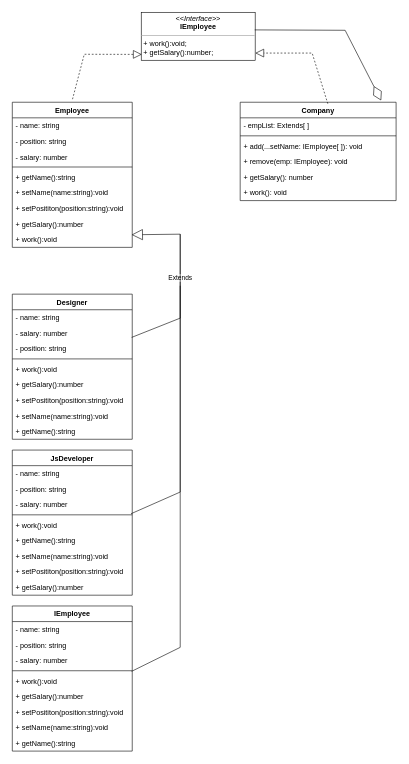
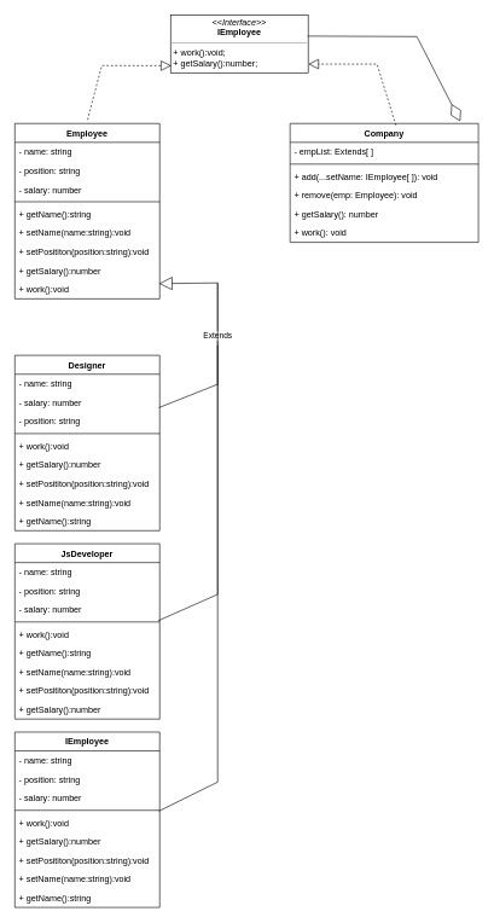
  <mxCell id="0" />
  <mxCell id="1" parent="0" />
  <mxCell id="2" value="&lt;p style=&quot;margin:0px;margin-top:4px;text-align:center;&quot;&gt;&lt;i&gt;&amp;lt;&amp;lt;Interface&amp;gt;&amp;gt;&lt;/i&gt;&lt;br&gt;&lt;b&gt;IEmployee&lt;/b&gt;&lt;/p&gt;&lt;hr size=&quot;1&quot;&gt;&lt;p style=&quot;margin:0px;margin-left:4px;&quot;&gt;+ work():void;&lt;/p&gt;&lt;p style=&quot;margin:0px;margin-left:4px;&quot;&gt;+ getSalary():number;&lt;/p&gt;" style="verticalAlign=top;align=left;overflow=fill;fontSize=12;fontFamily=Helvetica;html=1;" vertex="1" parent="1"><mxGeometry x="235" y="20" width="190" height="80" as="geometry" /></mxCell>
  <mxCell id="3" value="Employee" style="swimlane;fontStyle=1;align=center;verticalAlign=top;childLayout=stackLayout;horizontal=1;startSize=26;horizontalStack=0;resizeParent=1;resizeParentMax=0;resizeLast=0;collapsible=1;marginBottom=0;" vertex="1" parent="1"><mxGeometry x="20" y="170" width="200" height="242" as="geometry" /></mxCell>
  <mxCell id="4" value="- name: string" style="text;strokeColor=none;fillColor=none;align=left;verticalAlign=top;spacingLeft=4;spacingRight=4;overflow=hidden;rotatable=0;points=[[0,0.5],[1,0.5]];portConstraint=eastwest;" vertex="1" parent="3"><mxGeometry y="26" width="200" height="26" as="geometry" /></mxCell>
  <mxCell id="5" value="- position: string" style="text;strokeColor=none;fillColor=none;align=left;verticalAlign=top;spacingLeft=4;spacingRight=4;overflow=hidden;rotatable=0;points=[[0,0.5],[1,0.5]];portConstraint=eastwest;" vertex="1" parent="3"><mxGeometry y="52" width="200" height="26" as="geometry" /></mxCell>
  <mxCell id="6" value="- salary: number" style="text;strokeColor=none;fillColor=none;align=left;verticalAlign=top;spacingLeft=4;spacingRight=4;overflow=hidden;rotatable=0;points=[[0,0.5],[1,0.5]];portConstraint=eastwest;" vertex="1" parent="3"><mxGeometry y="78" width="200" height="26" as="geometry" /></mxCell>
  <mxCell id="7" value="" style="line;strokeWidth=1;fillColor=none;align=left;verticalAlign=middle;spacingTop=-1;spacingLeft=3;spacingRight=3;rotatable=0;labelPosition=right;points=[];portConstraint=eastwest;strokeColor=inherit;" vertex="1" parent="3"><mxGeometry y="104" width="200" height="8" as="geometry" /></mxCell>
  <mxCell id="8" value="+ getName():string" style="text;strokeColor=none;fillColor=none;align=left;verticalAlign=top;spacingLeft=4;spacingRight=4;overflow=hidden;rotatable=0;points=[[0,0.5],[1,0.5]];portConstraint=eastwest;" vertex="1" parent="3"><mxGeometry y="112" width="200" height="26" as="geometry" /></mxCell>
  <mxCell id="9" value="+ setName(name:string):void" style="text;strokeColor=none;fillColor=none;align=left;verticalAlign=top;spacingLeft=4;spacingRight=4;overflow=hidden;rotatable=0;points=[[0,0.5],[1,0.5]];portConstraint=eastwest;" vertex="1" parent="3"><mxGeometry y="138" width="200" height="26" as="geometry" /></mxCell>
  <mxCell id="10" value="+ setPosititon(position:string):void" style="text;strokeColor=none;fillColor=none;align=left;verticalAlign=top;spacingLeft=4;spacingRight=4;overflow=hidden;rotatable=0;points=[[0,0.5],[1,0.5]];portConstraint=eastwest;" vertex="1" parent="3"><mxGeometry y="164" width="200" height="26" as="geometry" /></mxCell>
  <mxCell id="11" value="+ getSalary():number" style="text;strokeColor=none;fillColor=none;align=left;verticalAlign=top;spacingLeft=4;spacingRight=4;overflow=hidden;rotatable=0;points=[[0,0.5],[1,0.5]];portConstraint=eastwest;" vertex="1" parent="3"><mxGeometry y="190" width="200" height="26" as="geometry" /></mxCell>
  <mxCell id="12" value="+ work():void" style="text;strokeColor=none;fillColor=none;align=left;verticalAlign=top;spacingLeft=4;spacingRight=4;overflow=hidden;rotatable=0;points=[[0,0.5],[1,0.5]];portConstraint=eastwest;" vertex="1" parent="3"><mxGeometry y="216" width="200" height="26" as="geometry" /></mxCell>
  <mxCell id="13" value="Company" style="swimlane;fontStyle=1;align=center;verticalAlign=top;childLayout=stackLayout;horizontal=1;startSize=26;horizontalStack=0;resizeParent=1;resizeParentMax=0;resizeLast=0;collapsible=1;marginBottom=0;" vertex="1" parent="1"><mxGeometry x="400" y="170" width="260" height="164" as="geometry" /></mxCell>
  <mxCell id="14" value="- empList: Extends[ ] " style="text;strokeColor=none;fillColor=none;align=left;verticalAlign=top;spacingLeft=4;spacingRight=4;overflow=hidden;rotatable=0;points=[[0,0.5],[1,0.5]];portConstraint=eastwest;" vertex="1" parent="13"><mxGeometry y="26" width="260" height="26" as="geometry" /></mxCell>
  <mxCell id="15" value="" style="line;strokeWidth=1;fillColor=none;align=left;verticalAlign=middle;spacingTop=-1;spacingLeft=3;spacingRight=3;rotatable=0;labelPosition=right;points=[];portConstraint=eastwest;strokeColor=inherit;" vertex="1" parent="13"><mxGeometry y="52" width="260" height="8" as="geometry" /></mxCell>
  <mxCell id="16" value="+ add(...setName: IEmployee[ ]): void" style="text;strokeColor=none;fillColor=none;align=left;verticalAlign=top;spacingLeft=4;spacingRight=4;overflow=hidden;rotatable=0;points=[[0,0.5],[1,0.5]];portConstraint=eastwest;" vertex="1" parent="13"><mxGeometry y="60" width="260" height="26" as="geometry" /></mxCell>
- <mxCell id="17" value="+ remove(emp: IEmployee): void" style="text;strokeColor=none;fillColor=none;align=left;verticalAlign=top;spacingLeft=4;spacingRight=4;overflow=hidden;rotatable=0;points=[[0,0.5],[1,0.5]];portConstraint=eastwest;" vertex="1" parent="13"><mxGeometry y="86" width="260" height="26" as="geometry" /></mxCell>
+ <mxCell id="17" value="+ remove(emp: Employee): void" style="text;strokeColor=none;fillColor=none;align=left;verticalAlign=top;spacingLeft=4;spacingRight=4;overflow=hidden;rotatable=0;points=[[0,0.5],[1,0.5]];portConstraint=eastwest;" vertex="1" parent="13"><mxGeometry y="86" width="260" height="26" as="geometry" /></mxCell>
  <mxCell id="18" value="+ getSalary(): number" style="text;strokeColor=none;fillColor=none;align=left;verticalAlign=top;spacingLeft=4;spacingRight=4;overflow=hidden;rotatable=0;points=[[0,0.5],[1,0.5]];portConstraint=eastwest;" vertex="1" parent="13"><mxGeometry y="112" width="260" height="26" as="geometry" /></mxCell>
  <mxCell id="19" value="+ work(): void" style="text;strokeColor=none;fillColor=none;align=left;verticalAlign=top;spacingLeft=4;spacingRight=4;overflow=hidden;rotatable=0;points=[[0,0.5],[1,0.5]];portConstraint=eastwest;" vertex="1" parent="13"><mxGeometry y="138" width="260" height="26" as="geometry" /></mxCell>
  <mxCell id="20" value="Designer" style="swimlane;fontStyle=1;align=center;verticalAlign=top;childLayout=stackLayout;horizontal=1;startSize=26;horizontalStack=0;resizeParent=1;resizeParentMax=0;resizeLast=0;collapsible=1;marginBottom=0;" vertex="1" parent="1"><mxGeometry x="20" y="490" width="200" height="242" as="geometry" /></mxCell>
  <mxCell id="21" value="- name: string" style="text;strokeColor=none;fillColor=none;align=left;verticalAlign=top;spacingLeft=4;spacingRight=4;overflow=hidden;rotatable=0;points=[[0,0.5],[1,0.5]];portConstraint=eastwest;" vertex="1" parent="20"><mxGeometry y="26" width="200" height="26" as="geometry" /></mxCell>
  <mxCell id="22" value="- salary: number" style="text;strokeColor=none;fillColor=none;align=left;verticalAlign=top;spacingLeft=4;spacingRight=4;overflow=hidden;rotatable=0;points=[[0,0.5],[1,0.5]];portConstraint=eastwest;" vertex="1" parent="20"><mxGeometry y="52" width="200" height="26" as="geometry" /></mxCell>
  <mxCell id="23" value="- position: string" style="text;strokeColor=none;fillColor=none;align=left;verticalAlign=top;spacingLeft=4;spacingRight=4;overflow=hidden;rotatable=0;points=[[0,0.5],[1,0.5]];portConstraint=eastwest;" vertex="1" parent="20"><mxGeometry y="78" width="200" height="26" as="geometry" /></mxCell>
  <mxCell id="24" value="" style="line;strokeWidth=1;fillColor=none;align=left;verticalAlign=middle;spacingTop=-1;spacingLeft=3;spacingRight=3;rotatable=0;labelPosition=right;points=[];portConstraint=eastwest;strokeColor=inherit;" vertex="1" parent="20"><mxGeometry y="104" width="200" height="8" as="geometry" /></mxCell>
  <mxCell id="25" value="+ work():void" style="text;strokeColor=none;fillColor=none;align=left;verticalAlign=top;spacingLeft=4;spacingRight=4;overflow=hidden;rotatable=0;points=[[0,0.5],[1,0.5]];portConstraint=eastwest;" vertex="1" parent="20"><mxGeometry y="112" width="200" height="26" as="geometry" /></mxCell>
  <mxCell id="26" value="+ getSalary():number" style="text;strokeColor=none;fillColor=none;align=left;verticalAlign=top;spacingLeft=4;spacingRight=4;overflow=hidden;rotatable=0;points=[[0,0.5],[1,0.5]];portConstraint=eastwest;" vertex="1" parent="20"><mxGeometry y="138" width="200" height="26" as="geometry" /></mxCell>
  <mxCell id="27" value="+ setPosititon(position:string):void" style="text;strokeColor=none;fillColor=none;align=left;verticalAlign=top;spacingLeft=4;spacingRight=4;overflow=hidden;rotatable=0;points=[[0,0.5],[1,0.5]];portConstraint=eastwest;" vertex="1" parent="20"><mxGeometry y="164" width="200" height="26" as="geometry" /></mxCell>
  <mxCell id="28" value="+ setName(name:string):void" style="text;strokeColor=none;fillColor=none;align=left;verticalAlign=top;spacingLeft=4;spacingRight=4;overflow=hidden;rotatable=0;points=[[0,0.5],[1,0.5]];portConstraint=eastwest;" vertex="1" parent="20"><mxGeometry y="190" width="200" height="26" as="geometry" /></mxCell>
  <mxCell id="29" value="+ getName():string" style="text;strokeColor=none;fillColor=none;align=left;verticalAlign=top;spacingLeft=4;spacingRight=4;overflow=hidden;rotatable=0;points=[[0,0.5],[1,0.5]];portConstraint=eastwest;" vertex="1" parent="20"><mxGeometry y="216" width="200" height="26" as="geometry" /></mxCell>
  <mxCell id="30" value="IEmployee" style="swimlane;fontStyle=1;align=center;verticalAlign=top;childLayout=stackLayout;horizontal=1;startSize=26;horizontalStack=0;resizeParent=1;resizeParentMax=0;resizeLast=0;collapsible=1;marginBottom=0;" vertex="1" parent="1"><mxGeometry x="20" y="1010" width="200" height="242" as="geometry" /></mxCell>
  <mxCell id="31" value="- name: string" style="text;strokeColor=none;fillColor=none;align=left;verticalAlign=top;spacingLeft=4;spacingRight=4;overflow=hidden;rotatable=0;points=[[0,0.5],[1,0.5]];portConstraint=eastwest;" vertex="1" parent="30"><mxGeometry y="26" width="200" height="26" as="geometry" /></mxCell>
  <mxCell id="32" value="- position: string" style="text;strokeColor=none;fillColor=none;align=left;verticalAlign=top;spacingLeft=4;spacingRight=4;overflow=hidden;rotatable=0;points=[[0,0.5],[1,0.5]];portConstraint=eastwest;" vertex="1" parent="30"><mxGeometry y="52" width="200" height="26" as="geometry" /></mxCell>
  <mxCell id="33" value="- salary: number" style="text;strokeColor=none;fillColor=none;align=left;verticalAlign=top;spacingLeft=4;spacingRight=4;overflow=hidden;rotatable=0;points=[[0,0.5],[1,0.5]];portConstraint=eastwest;" vertex="1" parent="30"><mxGeometry y="78" width="200" height="26" as="geometry" /></mxCell>
  <mxCell id="34" value="" style="line;strokeWidth=1;fillColor=none;align=left;verticalAlign=middle;spacingTop=-1;spacingLeft=3;spacingRight=3;rotatable=0;labelPosition=right;points=[];portConstraint=eastwest;strokeColor=inherit;" vertex="1" parent="30"><mxGeometry y="104" width="200" height="8" as="geometry" /></mxCell>
  <mxCell id="35" value="+ work():void" style="text;strokeColor=none;fillColor=none;align=left;verticalAlign=top;spacingLeft=4;spacingRight=4;overflow=hidden;rotatable=0;points=[[0,0.5],[1,0.5]];portConstraint=eastwest;" vertex="1" parent="30"><mxGeometry y="112" width="200" height="26" as="geometry" /></mxCell>
  <mxCell id="36" value="+ getSalary():number" style="text;strokeColor=none;fillColor=none;align=left;verticalAlign=top;spacingLeft=4;spacingRight=4;overflow=hidden;rotatable=0;points=[[0,0.5],[1,0.5]];portConstraint=eastwest;" vertex="1" parent="30"><mxGeometry y="138" width="200" height="26" as="geometry" /></mxCell>
  <mxCell id="37" value="+ setPosititon(position:string):void" style="text;strokeColor=none;fillColor=none;align=left;verticalAlign=top;spacingLeft=4;spacingRight=4;overflow=hidden;rotatable=0;points=[[0,0.5],[1,0.5]];portConstraint=eastwest;" vertex="1" parent="30"><mxGeometry y="164" width="200" height="26" as="geometry" /></mxCell>
  <mxCell id="38" value="+ setName(name:string):void" style="text;strokeColor=none;fillColor=none;align=left;verticalAlign=top;spacingLeft=4;spacingRight=4;overflow=hidden;rotatable=0;points=[[0,0.5],[1,0.5]];portConstraint=eastwest;" vertex="1" parent="30"><mxGeometry y="190" width="200" height="26" as="geometry" /></mxCell>
  <mxCell id="39" value="+ getName():string" style="text;strokeColor=none;fillColor=none;align=left;verticalAlign=top;spacingLeft=4;spacingRight=4;overflow=hidden;rotatable=0;points=[[0,0.5],[1,0.5]];portConstraint=eastwest;" vertex="1" parent="30"><mxGeometry y="216" width="200" height="26" as="geometry" /></mxCell>
  <mxCell id="40" value="JsDeveloper" style="swimlane;fontStyle=1;align=center;verticalAlign=top;childLayout=stackLayout;horizontal=1;startSize=26;horizontalStack=0;resizeParent=1;resizeParentMax=0;resizeLast=0;collapsible=1;marginBottom=0;" vertex="1" parent="1"><mxGeometry x="20" y="750" width="200" height="242" as="geometry" /></mxCell>
  <mxCell id="41" value="- name: string" style="text;strokeColor=none;fillColor=none;align=left;verticalAlign=top;spacingLeft=4;spacingRight=4;overflow=hidden;rotatable=0;points=[[0,0.5],[1,0.5]];portConstraint=eastwest;" vertex="1" parent="40"><mxGeometry y="26" width="200" height="26" as="geometry" /></mxCell>
  <mxCell id="42" value="- position: string" style="text;strokeColor=none;fillColor=none;align=left;verticalAlign=top;spacingLeft=4;spacingRight=4;overflow=hidden;rotatable=0;points=[[0,0.5],[1,0.5]];portConstraint=eastwest;" vertex="1" parent="40"><mxGeometry y="52" width="200" height="26" as="geometry" /></mxCell>
  <mxCell id="43" value="- salary: number" style="text;strokeColor=none;fillColor=none;align=left;verticalAlign=top;spacingLeft=4;spacingRight=4;overflow=hidden;rotatable=0;points=[[0,0.5],[1,0.5]];portConstraint=eastwest;" vertex="1" parent="40"><mxGeometry y="78" width="200" height="26" as="geometry" /></mxCell>
  <mxCell id="44" value="" style="line;strokeWidth=1;fillColor=none;align=left;verticalAlign=middle;spacingTop=-1;spacingLeft=3;spacingRight=3;rotatable=0;labelPosition=right;points=[];portConstraint=eastwest;strokeColor=inherit;" vertex="1" parent="40"><mxGeometry y="104" width="200" height="8" as="geometry" /></mxCell>
  <mxCell id="45" value="+ work():void" style="text;strokeColor=none;fillColor=none;align=left;verticalAlign=top;spacingLeft=4;spacingRight=4;overflow=hidden;rotatable=0;points=[[0,0.5],[1,0.5]];portConstraint=eastwest;" vertex="1" parent="40"><mxGeometry y="112" width="200" height="26" as="geometry" /></mxCell>
  <mxCell id="46" value="+ getName():string" style="text;strokeColor=none;fillColor=none;align=left;verticalAlign=top;spacingLeft=4;spacingRight=4;overflow=hidden;rotatable=0;points=[[0,0.5],[1,0.5]];portConstraint=eastwest;" vertex="1" parent="40"><mxGeometry y="138" width="200" height="26" as="geometry" /></mxCell>
  <mxCell id="47" value="+ setName(name:string):void" style="text;strokeColor=none;fillColor=none;align=left;verticalAlign=top;spacingLeft=4;spacingRight=4;overflow=hidden;rotatable=0;points=[[0,0.5],[1,0.5]];portConstraint=eastwest;" vertex="1" parent="40"><mxGeometry y="164" width="200" height="26" as="geometry" /></mxCell>
  <mxCell id="48" value="+ setPosititon(position:string):void" style="text;strokeColor=none;fillColor=none;align=left;verticalAlign=top;spacingLeft=4;spacingRight=4;overflow=hidden;rotatable=0;points=[[0,0.5],[1,0.5]];portConstraint=eastwest;" vertex="1" parent="40"><mxGeometry y="190" width="200" height="26" as="geometry" /></mxCell>
  <mxCell id="49" value="+ getSalary():number" style="text;strokeColor=none;fillColor=none;align=left;verticalAlign=top;spacingLeft=4;spacingRight=4;overflow=hidden;rotatable=0;points=[[0,0.5],[1,0.5]];portConstraint=eastwest;" vertex="1" parent="40"><mxGeometry y="216" width="200" height="26" as="geometry" /></mxCell>
  <mxCell id="50" value="" style="endArrow=block;dashed=1;endFill=0;endSize=12;html=1;rounded=0;entryX=0.005;entryY=0.878;entryDx=0;entryDy=0;entryPerimeter=0;exitX=0.502;exitY=-0.021;exitDx=0;exitDy=0;exitPerimeter=0;" edge="1" parent="1" source="3" target="2"><mxGeometry width="160" relative="1" as="geometry"><mxPoint x="220" y="210" as="sourcePoint" /><mxPoint x="380" y="210" as="targetPoint" /><Array as="points"><mxPoint x="140" y="90" /></Array></mxGeometry></mxCell>
  <mxCell id="51" value="" style="endArrow=block;dashed=1;endFill=0;endSize=12;html=1;rounded=0;entryX=1.001;entryY=0.85;entryDx=0;entryDy=0;entryPerimeter=0;exitX=0.562;exitY=0.015;exitDx=0;exitDy=0;exitPerimeter=0;" edge="1" parent="1" source="13" target="2"><mxGeometry width="160" relative="1" as="geometry"><mxPoint x="540" y="170" as="sourcePoint" /><mxPoint x="380" y="210" as="targetPoint" /><Array as="points"><mxPoint x="520" y="88" /></Array></mxGeometry></mxCell>
  <mxCell id="52" value="" style="endArrow=diamondThin;endFill=0;endSize=24;html=1;rounded=0;entryX=0.904;entryY=-0.018;entryDx=0;entryDy=0;entryPerimeter=0;exitX=0.996;exitY=0.367;exitDx=0;exitDy=0;exitPerimeter=0;" edge="1" parent="1" source="2" target="13"><mxGeometry width="160" relative="1" as="geometry"><mxPoint x="430" y="50" as="sourcePoint" /><mxPoint x="610" y="50" as="targetPoint" /><Array as="points"><mxPoint x="575" y="50" /></Array></mxGeometry></mxCell>
  <mxCell id="53" value="Extends" style="endArrow=block;endSize=16;endFill=0;html=1;rounded=0;exitX=0.995;exitY=1.083;exitDx=0;exitDy=0;exitPerimeter=0;entryX=0.995;entryY=0.192;entryDx=0;entryDy=0;entryPerimeter=0;" edge="1" parent="1" target="12"><mxGeometry width="160" relative="1" as="geometry"><mxPoint x="219" y="562.158" as="sourcePoint" /><mxPoint x="350" y="400" as="targetPoint" /><Array as="points"><mxPoint x="300" y="530" /><mxPoint x="300" y="390" /></Array></mxGeometry></mxCell>
  <mxCell id="54" value="" style="endArrow=none;html=1;rounded=0;exitX=0.99;exitY=0.271;exitDx=0;exitDy=0;exitPerimeter=0;" edge="1" parent="1" source="44"><mxGeometry width="50" height="50" relative="1" as="geometry"><mxPoint x="300" y="590" as="sourcePoint" /><mxPoint x="300" y="390" as="targetPoint" /><Array as="points"><mxPoint x="300" y="820" /></Array></mxGeometry></mxCell>
  <mxCell id="55" value="" style="endArrow=none;html=1;rounded=0;exitX=0.995;exitY=1.192;exitDx=0;exitDy=0;exitPerimeter=0;" edge="1" parent="1" source="33"><mxGeometry width="50" height="50" relative="1" as="geometry"><mxPoint x="439.2" y="903.822" as="sourcePoint" /><mxPoint x="300" y="476" as="targetPoint" /><Array as="points"><mxPoint x="300" y="1079" /></Array></mxGeometry></mxCell>
